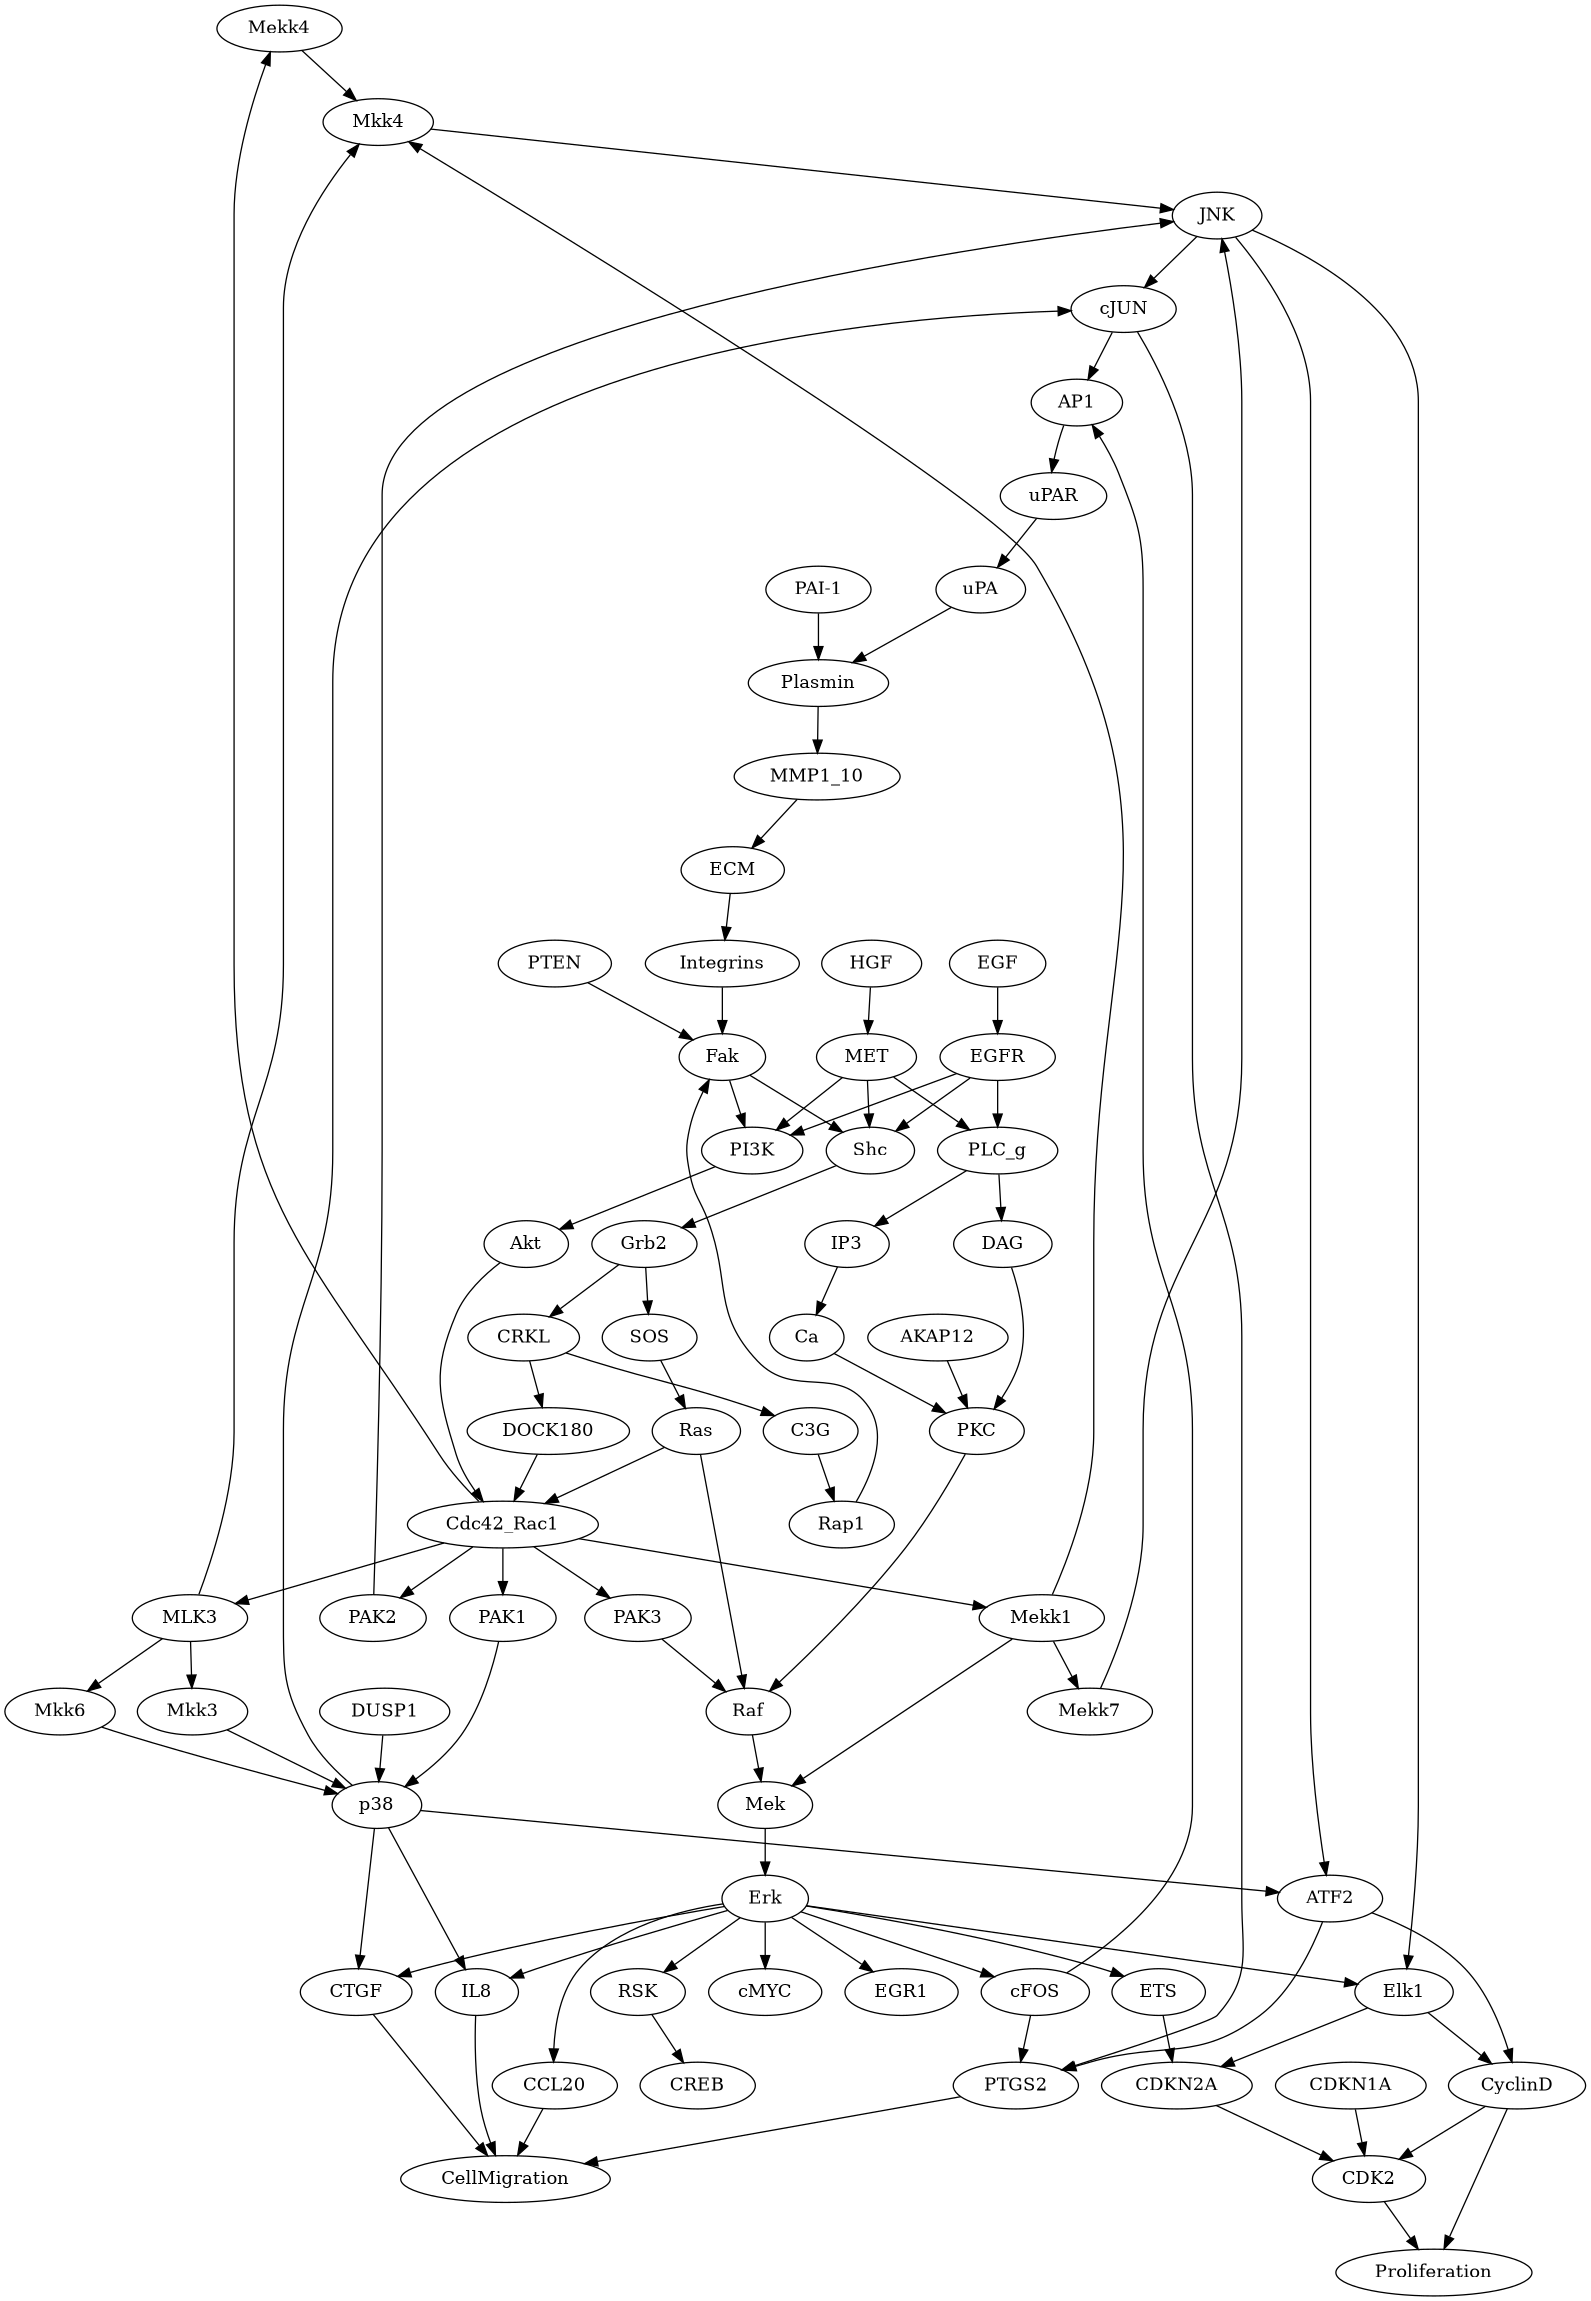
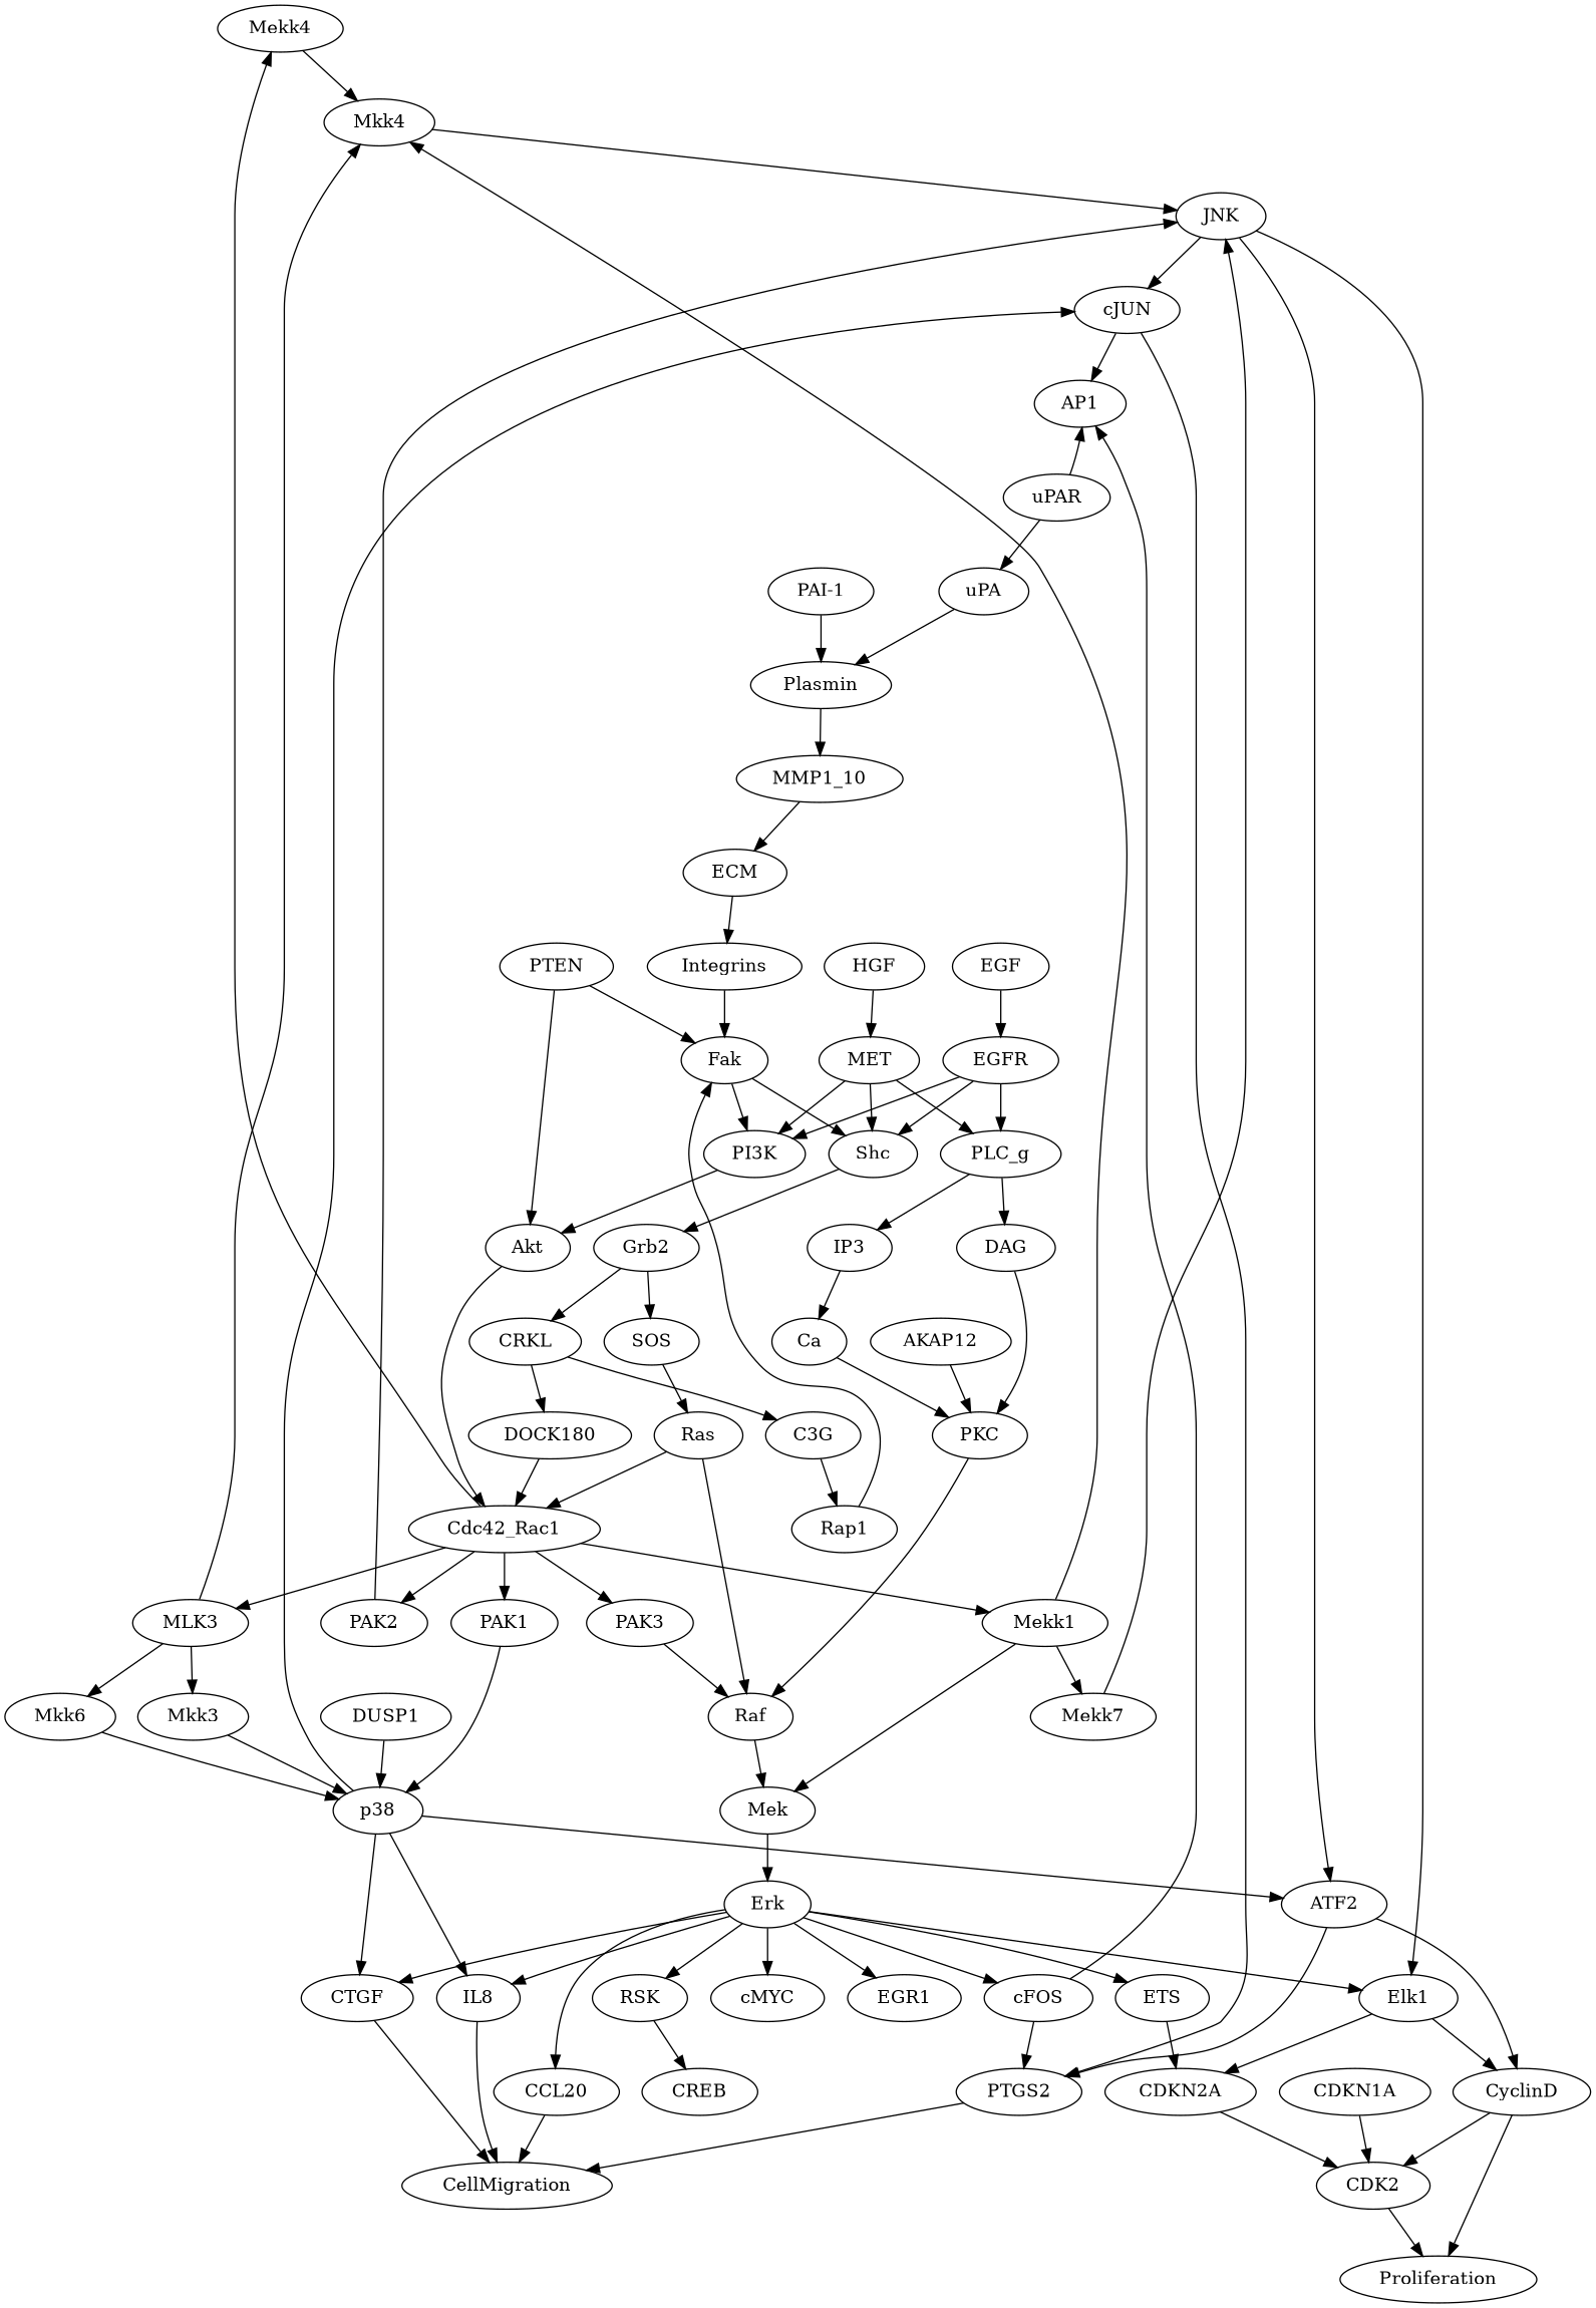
  strict digraph {
    " Mekk4 " [equation="  ( Cdc42_Rac1 ) "]
    " Mkk4 " [equation="  ( Mekk4 )  || ( Mekk1 )  || ( MLK3 ) "]
    " JNK " [equation="  ( Mekk7 && (  (  ( Mkk4 )  )  ) )  || ( PAK2 ) "]
    " PTGS2 " [equation="  ( cFOS && (  (  ( cJUN )  )  ) )  || ( ATF2 ) "]
    " CellMigration " [equation="  ( IL8 && (  (  ( CTGF && CCL20 && PTGS2 )  )  ) ) "]
    " CDKN1A " [equation="  ( STAT3 ) "]
    " CDK2 " [equation="  ( CyclinD && (  (  ( ! CDKN2A )  )  || (  ( ! CDKN1A )  )  ) ) "]
    " Proliferation " [equation="  ( CDK2 && (  (  ( CyclinD )  )  ) ) "]
    " DAG " [equation="  ( PLC_g ) "]
    " PKC " [equation="  (  ( DAG && (  (  ( Ca )  )  )  ) && ! ( AKAP12  )  ) "]
    " Raf " [equation="  ( Ras && (  (  ( PAK3 && PKC )  )  ) ) "]
    " Plasmin " [equation="  ( uPA && (  (  ( PAI-1 )  )  ) ) "]
    " MMP1_10 " [equation="  ( Plasmin ) "]
    " ECM " [equation="  ( MMP1_10 ) "]
    " Mek " [equation="  ( Raf )  || ( Mekk1 ) "]
    " PAK3 " [equation="  ( Cdc42_Rac1 ) "]
    " IP3 " [equation="  ( PLC_g ) "]
    " Ca " [equation="  ( IP3 ) "]
    " Mkk3 " [equation="  ( MLK3 ) "]
    " p38 " [equation="  (  ( Mkk3 && (  (  ( Mkk6 )  )  )  ) && ! ( DUSP1  )  )  || ( PAK1 ) "]
    " IL8 " [equation="  ( p38 )  || ( Erk ) "]
    " CTGF " [equation="  ( p38 )  || ( Erk ) "]
    " cJUN " [equation="  ( JNK && (  (  ( p38 )  )  ) ) "]
    " ATF2 " [equation="  ( JNK && (  (  ( p38 )  )  ) ) "]
    " SOS " [equation="  ( Grb2 ) "]
    " Ras " [equation="  ( SOS ) "]
    " Cdc42_Rac1 " [equation="  ( Akt && (  (  ( DOCK180 && Ras )  )  ) ) "]
    " Integrins " [equation="  ( ECM ) "]
    " Fak " [equation="  (  ( Integrins && (  (  ( Rap1 )  )  )  ) && ! ( PTEN  )  ) "]
    " Grb2 " [equation="  ( Shc ) "]
    " CRKL " [equation="  ( Grb2 ) "]
    " C3G " [equation="  ( CRKL ) "]
    " DOCK180 " [equation="  ( CRKL ) "]
    " PLC_g " [equation="  ( EGFR )  || ( MET ) "]
    " PI3K " [equation="  ( EGFR && (  (  ( Fak )  )  ) )  || ( MET ) "]
    " Akt " [equation="  (  ( PI3K  ) && ! ( PTEN  )  ) "]
    " Erk " [equation="  ( Mek ) "]
    " CCL20 " [equation="  ( Erk ) "]
    " cMYC " [equation="  ( Erk ) "]
    " EGR1 " [equation="  ( Erk ) "]
    " cFOS " [equation="  ( Erk ) "]
    " RSK " [equation="  ( Erk ) "]
    " ETS " [equation="  ( Erk ) "]
    " Elk1 " [equation="  ( JNK )  || ( Erk ) "]
    " AP1 " [equation="  ( cFOS && (  (  ( cJUN )  )  ) ) "]
    " CREB " [equation="  ( RSK ) "]
    " CDKN2A " [equation="  ( Elk1 )  || ( ETS ) "]
    " CyclinD " [equation="  ( Elk1 )  || ( ATF2 ) "]
    " Mekk1 " [equation="  ( Cdc42_Rac1 ) "]
    " Mekk7 " [equation="  ( Mekk1 ) "]
    " PAK2 " [equation="  ( Cdc42_Rac1 ) "]
    " MLK3 " [equation="  ( Cdc42_Rac1 ) "]
    " PAK1 " [equation="  ( Cdc42_Rac1 ) "]
    " Rap1 " [equation="  ( C3G ) "]
    " Shc " [equation="  ( MET )  || ( Fak )  || ( EGFR ) "]
    " uPA " [equation="  ( uPAR ) "]
    " uPAR " [equation="  ( AP1 ) "]
    " EGFR " [equation="  ( EGF )  || ( HBEGF ) "]
    " Mkk6 " [equation="  ( MLK3 ) "]
    " MET " [equation="  ( HGF ) "]
    " PAI-1 "
    " AKAP12 "
    " EGF "
    " PTEN "
    " DUSP1 "
    " HGF "
    " Mekk4 " -> " Mkk4 "
    " Mkk4 " -> " JNK "
    " JNK " -> " cJUN "
    " JNK " -> " ATF2 "
    " JNK " -> " Elk1 "
    " PTGS2 " -> " CellMigration "
    " CDKN1A " -> " CDK2 "
    " CDK2 " -> " Proliferation "
    " DAG " -> " PKC "
    " PKC " -> " Raf "
    " Raf " -> " Mek "
    " Plasmin " -> " MMP1_10 "
    " MMP1_10 " -> " ECM "
    " ECM " -> " Integrins "
    " Mek " -> " Erk "
    " PAK3 " -> " Raf "
    " IP3 " -> " Ca "
    " Ca " -> " PKC "
    " Mkk3 " -> " p38 "
    " p38 " -> " IL8 "
    " p38 " -> " CTGF "
    " p38 " -> " cJUN "
    " p38 " -> " ATF2 "
    " IL8 " -> " CellMigration "
    " CTGF " -> " CellMigration "
    " cJUN " -> " PTGS2 "
    " cJUN " -> " AP1 "
    " ATF2 " -> " PTGS2 "
    " ATF2 " -> " CyclinD "
    " SOS " -> " Ras "
    " Ras " -> " Raf "
    " Ras " -> " Cdc42_Rac1 "
    " Cdc42_Rac1 " -> " Mekk4 "
    " Cdc42_Rac1 " -> " PAK3 "
    " Cdc42_Rac1 " -> " Mekk1 "
    " Cdc42_Rac1 " -> " PAK2 "
    " Cdc42_Rac1 " -> " MLK3 "
    " Cdc42_Rac1 " -> " PAK1 "
    " Integrins " -> " Fak "
    " Fak " -> " PI3K "
    " Fak " -> " Shc "
    " Grb2 " -> " SOS "
    " Grb2 " -> " CRKL "
    " CRKL " -> " C3G "
    " CRKL " -> " DOCK180 "
    " C3G " -> " Rap1 "
    " DOCK180 " -> " Cdc42_Rac1 "
    " PLC_g " -> " DAG "
    " PLC_g " -> " IP3 "
    " PI3K " -> " Akt "
    " Akt " -> " Cdc42_Rac1 "
    " Erk " -> " IL8 "
    " Erk " -> " CTGF "
    " Erk " -> " CCL20 "
    " Erk " -> " cMYC "
    " Erk " -> " EGR1 "
    " Erk " -> " cFOS "
    " Erk " -> " RSK "
    " Erk " -> " ETS "
    " Erk " -> " Elk1 "
    " CCL20 " -> " CellMigration "
    " cFOS " -> " PTGS2 "
    " cFOS " -> " AP1 "
    " RSK " -> " CREB "
    " ETS " -> " CDKN2A "
    " Elk1 " -> " CDKN2A "
    " Elk1 " -> " CyclinD "
-   " AP1 " -> " uPAR "
+   " uPAR " -> " AP1 "
    " CDKN2A " -> " CDK2 "
    " CyclinD " -> " CDK2 "
    " CyclinD " -> " Proliferation "
    " Mekk1 " -> " Mkk4 "
    " Mekk1 " -> " Mek "
    " Mekk1 " -> " Mekk7 "
    " Mekk7 " -> " JNK "
    " PAK2 " -> " JNK "
    " MLK3 " -> " Mkk4 "
    " MLK3 " -> " Mkk3 "
    " MLK3 " -> " Mkk6 "
    " PAK1 " -> " p38 "
    " Rap1 " -> " Fak "
    " Shc " -> " Grb2 "
    " uPA " -> " Plasmin "
    " uPAR " -> " uPA "
    " EGFR " -> " PLC_g "
    " EGFR " -> " PI3K "
    " EGFR " -> " Shc "
    " Mkk6 " -> " p38 "
    " MET " -> " PLC_g "
    " MET " -> " PI3K "
    " MET " -> " Shc "
    " PAI-1 " -> " Plasmin "
    " AKAP12 " -> " PKC "
    " EGF " -> " EGFR "
    " PTEN " -> " Fak "
+   " PTEN " -> " Akt "
    " DUSP1 " -> " p38 "
    " HGF " -> " MET "
  }
